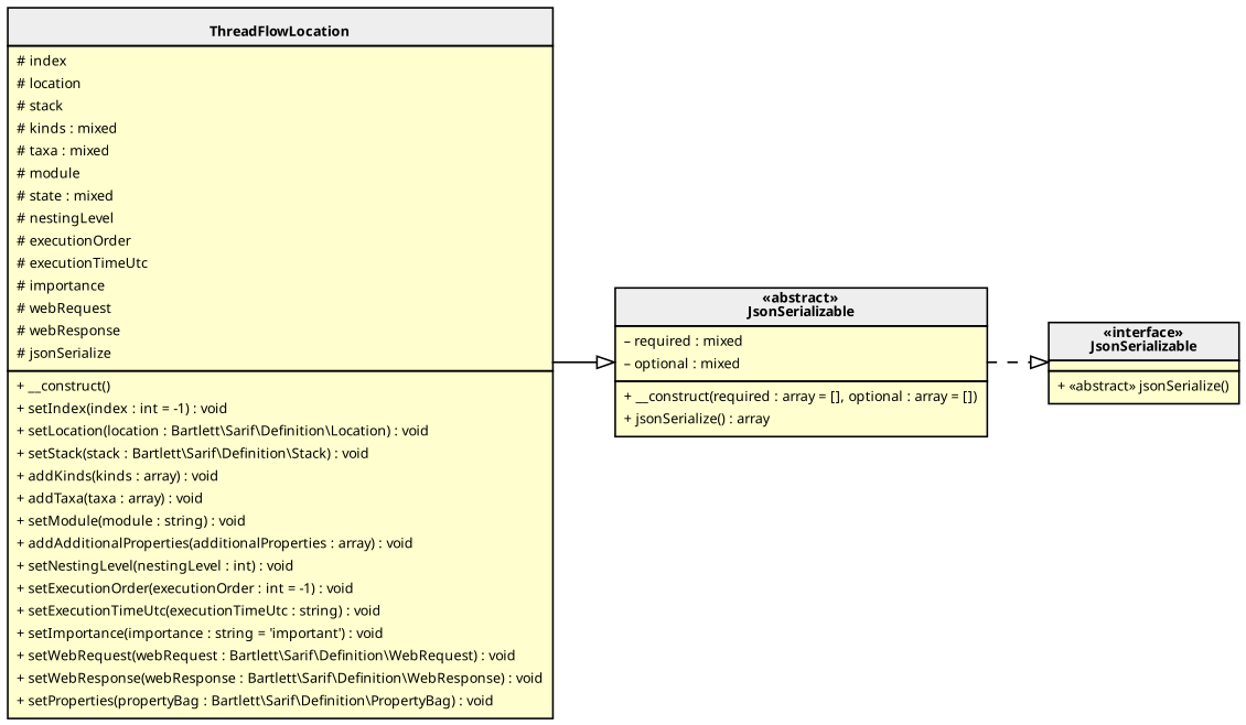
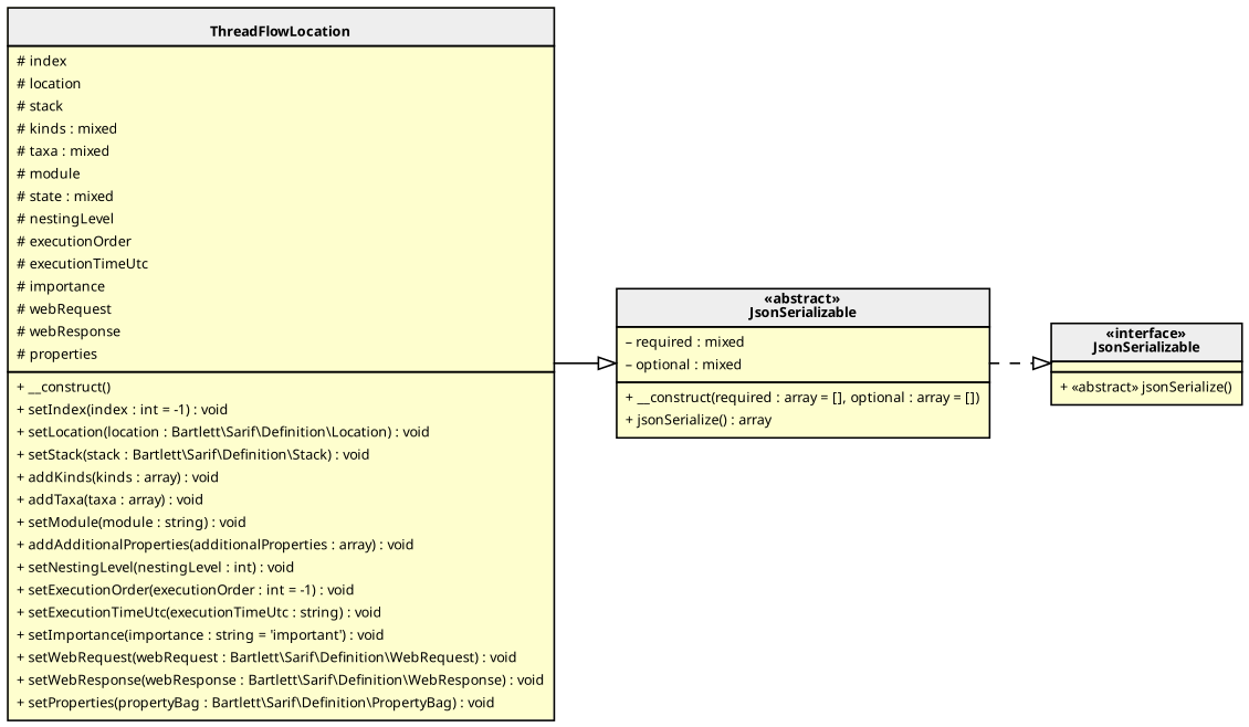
  digraph {
    rankdir=LR
    node [fillcolor="#FEFECE" fontname=Verdana fontsize=8 margin=0 shape=none style=filled]
    edge [arrowhead=empty fontname=Verdana fontsize=8]
    n1 [label=< <table cellspacing="0" border="0" cellborder="1">     <tr><td bgcolor="#eeeeee"><b>«abstract»<br/>JsonSerializable</b></td></tr>     <tr><td><table border="0" cellspacing="0" cellpadding="2">     <tr><td align="left">– required : mixed</td></tr>     <tr><td align="left">– optional : mixed</td></tr> </table></td></tr>     <tr><td><table border="0" cellspacing="0" cellpadding="2">     <tr><td align="left">+ __construct(required : array = [], optional : array = [])</td></tr>     <tr><td align="left">+ jsonSerialize() : array</td></tr> </table></td></tr> </table>>]
-   n2 [label=< <table cellspacing="0" border="0" cellborder="1">     <tr><td bgcolor="#eeeeee"><b><br/>ThreadFlowLocation</b></td></tr>     <tr><td><table border="0" cellspacing="0" cellpadding="2">     <tr><td align="left"># index</td></tr>     <tr><td align="left"># location</td></tr>     <tr><td align="left"># stack</td></tr>     <tr><td align="left"># kinds : mixed</td></tr>     <tr><td align="left"># taxa : mixed</td></tr>     <tr><td align="left"># module</td></tr>     <tr><td align="left"># state : mixed</td></tr>     <tr><td align="left"># nestingLevel</td></tr>     <tr><td align="left"># executionOrder</td></tr>     <tr><td align="left"># executionTimeUtc</td></tr>     <tr><td align="left"># importance</td></tr>     <tr><td align="left"># webRequest</td></tr>     <tr><td align="left"># webResponse</td></tr>     <tr><td align="left"># jsonSerialize</td></tr> </table></td></tr>     <tr><td><table border="0" cellspacing="0" cellpadding="2">     <tr><td align="left">+ __construct()</td></tr>     <tr><td align="left">+ setIndex(index : int = -1) : void</td></tr>     <tr><td align="left">+ setLocation(location : Bartlett\\Sarif\\Definition\\Location) : void</td></tr>     <tr><td align="left">+ setStack(stack : Bartlett\\Sarif\\Definition\\Stack) : void</td></tr>     <tr><td align="left">+ addKinds(kinds : array) : void</td></tr>     <tr><td align="left">+ addTaxa(taxa : array) : void</td></tr>     <tr><td align="left">+ setModule(module : string) : void</td></tr>     <tr><td align="left">+ addAdditionalProperties(additionalProperties : array) : void</td></tr>     <tr><td align="left">+ setNestingLevel(nestingLevel : int) : void</td></tr>     <tr><td align="left">+ setExecutionOrder(executionOrder : int = -1) : void</td></tr>     <tr><td align="left">+ setExecutionTimeUtc(executionTimeUtc : string) : void</td></tr>     <tr><td align="left">+ setImportance(importance : string = 'important') : void</td></tr>     <tr><td align="left">+ setWebRequest(webRequest : Bartlett\\Sarif\\Definition\\WebRequest) : void</td></tr>     <tr><td align="left">+ setWebResponse(webResponse : Bartlett\\Sarif\\Definition\\WebResponse) : void</td></tr>     <tr><td align="left">+ setProperties(propertyBag : Bartlett\\Sarif\\Definition\\PropertyBag) : void</td></tr> </table></td></tr> </table>>]
+   n2 [label=< <table cellspacing="0" border="0" cellborder="1">     <tr><td bgcolor="#eeeeee"><b><br/>ThreadFlowLocation</b></td></tr>     <tr><td><table border="0" cellspacing="0" cellpadding="2">     <tr><td align="left"># index</td></tr>     <tr><td align="left"># location</td></tr>     <tr><td align="left"># stack</td></tr>     <tr><td align="left"># kinds : mixed</td></tr>     <tr><td align="left"># taxa : mixed</td></tr>     <tr><td align="left"># module</td></tr>     <tr><td align="left"># state : mixed</td></tr>     <tr><td align="left"># nestingLevel</td></tr>     <tr><td align="left"># executionOrder</td></tr>     <tr><td align="left"># executionTimeUtc</td></tr>     <tr><td align="left"># importance</td></tr>     <tr><td align="left"># webRequest</td></tr>     <tr><td align="left"># webResponse</td></tr>     <tr><td align="left"># properties</td></tr> </table></td></tr>     <tr><td><table border="0" cellspacing="0" cellpadding="2">     <tr><td align="left">+ __construct()</td></tr>     <tr><td align="left">+ setIndex(index : int = -1) : void</td></tr>     <tr><td align="left">+ setLocation(location : Bartlett\\Sarif\\Definition\\Location) : void</td></tr>     <tr><td align="left">+ setStack(stack : Bartlett\\Sarif\\Definition\\Stack) : void</td></tr>     <tr><td align="left">+ addKinds(kinds : array) : void</td></tr>     <tr><td align="left">+ addTaxa(taxa : array) : void</td></tr>     <tr><td align="left">+ setModule(module : string) : void</td></tr>     <tr><td align="left">+ addAdditionalProperties(additionalProperties : array) : void</td></tr>     <tr><td align="left">+ setNestingLevel(nestingLevel : int) : void</td></tr>     <tr><td align="left">+ setExecutionOrder(executionOrder : int = -1) : void</td></tr>     <tr><td align="left">+ setExecutionTimeUtc(executionTimeUtc : string) : void</td></tr>     <tr><td align="left">+ setImportance(importance : string = 'important') : void</td></tr>     <tr><td align="left">+ setWebRequest(webRequest : Bartlett\\Sarif\\Definition\\WebRequest) : void</td></tr>     <tr><td align="left">+ setWebResponse(webResponse : Bartlett\\Sarif\\Definition\\WebResponse) : void</td></tr>     <tr><td align="left">+ setProperties(propertyBag : Bartlett\\Sarif\\Definition\\PropertyBag) : void</td></tr> </table></td></tr> </table>>]
    n3 [label=< <table cellspacing="0" border="0" cellborder="1">     <tr><td bgcolor="#eeeeee"><b>«interface»<br/>JsonSerializable</b></td></tr>     <tr><td></td></tr>     <tr><td><table border="0" cellspacing="0" cellpadding="2">     <tr><td align="left">+ «abstract» jsonSerialize()</td></tr> </table></td></tr> </table>>]
    subgraph sub_1 {
      bgcolor=Bisque
      label="Bartlett\\Sarif\\Internal"
      n1
    }
    subgraph sub_2 {
      bgcolor=BurlyWood
      label="Bartlett\\Sarif\\Definition"
      n2
    }
    subgraph sub_3 {
      label=0
      n3
    }
    n1 -> n3 [style=dashed]
    n2 -> n1 [style=filled]
  }
